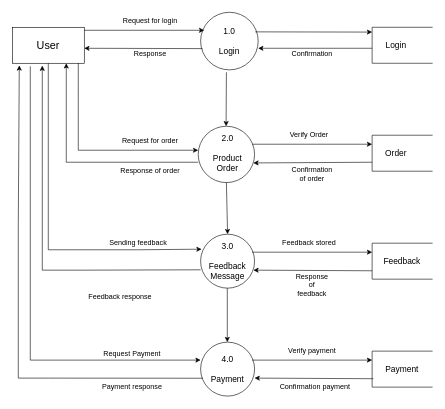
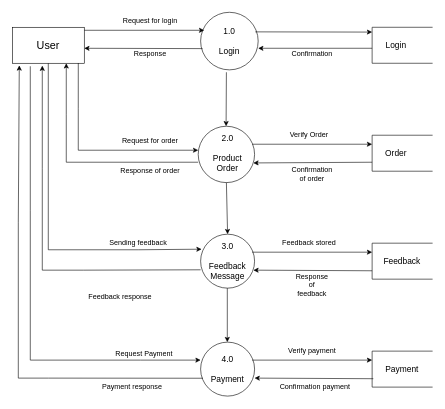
  <mxCell id="0" />
  <mxCell id="1" parent="0" />
  <mxCell id="2" value="" style="ellipse;whiteSpace=wrap;html=1;aspect=fixed;" vertex="1" parent="1"><mxGeometry x="334" y="20" width="96" height="96" as="geometry" /></mxCell>
  <mxCell id="3" value="" style="ellipse;whiteSpace=wrap;html=1;aspect=fixed;" vertex="1" parent="1"><mxGeometry x="330" y="210" width="94" height="94" as="geometry" /></mxCell>
  <mxCell id="4" value="" style="ellipse;whiteSpace=wrap;html=1;aspect=fixed;" vertex="1" parent="1"><mxGeometry x="334" y="390" width="90" height="90" as="geometry" /></mxCell>
  <mxCell id="5" value="" style="ellipse;whiteSpace=wrap;html=1;aspect=fixed;" vertex="1" parent="1"><mxGeometry x="334" y="570" width="90" height="90" as="geometry" /></mxCell>
  <mxCell id="6" value="" style="endArrow=classic;html=1;rounded=0;" edge="1" parent="1"><mxGeometry relative="1" as="geometry"><mxPoint x="378.5" y="480" as="sourcePoint" /><mxPoint x="378.5" y="570" as="targetPoint" /></mxGeometry></mxCell>
  <mxCell id="7" value="&lt;font style=&quot;font-size: 14px;&quot;&gt;1.0&lt;br&gt;&lt;br&gt;Login&lt;/font&gt;" style="text;html=1;align=center;verticalAlign=middle;whiteSpace=wrap;rounded=0;" vertex="1" parent="1"><mxGeometry x="352" y="53" width="60" height="30" as="geometry" /></mxCell>
  <mxCell id="8" value="&lt;font style=&quot;font-size: 14px;&quot;&gt;2.0&lt;br&gt;&lt;br&gt;Product&lt;br&gt;Order&lt;/font&gt;" style="text;html=1;align=center;verticalAlign=middle;whiteSpace=wrap;rounded=0;" vertex="1" parent="1"><mxGeometry x="349" y="240" width="60" height="30" as="geometry" /></mxCell>
  <mxCell id="9" value="&lt;font style=&quot;font-size: 14px;&quot;&gt;3.0&lt;br&gt;&lt;br&gt;Feedback&lt;br&gt;Message&lt;/font&gt;" style="text;html=1;align=center;verticalAlign=middle;whiteSpace=wrap;rounded=0;" vertex="1" parent="1"><mxGeometry x="349" y="420" width="60" height="30" as="geometry" /></mxCell>
  <mxCell id="10" value="&lt;font style=&quot;font-size: 14px;&quot;&gt;4.0&lt;br&gt;&lt;br&gt;Payment&lt;/font&gt;" style="text;html=1;align=center;verticalAlign=middle;whiteSpace=wrap;rounded=0;" vertex="1" parent="1"><mxGeometry x="349" y="600" width="60" height="30" as="geometry" /></mxCell>
  <mxCell id="11" value="" style="rounded=0;whiteSpace=wrap;html=1;" vertex="1" parent="1"><mxGeometry x="20" y="45" width="120" height="60" as="geometry" /></mxCell>
  <mxCell id="12" value="&lt;font style=&quot;font-size: 18px;&quot;&gt;User&lt;/font&gt;" style="text;html=1;align=center;verticalAlign=middle;whiteSpace=wrap;rounded=0;" vertex="1" parent="1"><mxGeometry x="50" y="60" width="60" height="30" as="geometry" /></mxCell>
  <mxCell id="13" value="" style="shape=partialRectangle;whiteSpace=wrap;html=1;bottom=1;right=1;left=1;top=0;fillColor=none;routingCenterX=-0.5;direction=south;" vertex="1" parent="1"><mxGeometry x="620" y="45" width="100" height="60" as="geometry" /></mxCell>
  <mxCell id="14" value="" style="shape=partialRectangle;whiteSpace=wrap;html=1;bottom=1;right=1;left=1;top=0;fillColor=none;routingCenterX=-0.5;direction=south;" vertex="1" parent="1"><mxGeometry x="620" y="225" width="100" height="60" as="geometry" /></mxCell>
  <mxCell id="15" value="" style="shape=partialRectangle;whiteSpace=wrap;html=1;bottom=1;right=1;left=1;top=0;fillColor=none;routingCenterX=-0.5;direction=south;" vertex="1" parent="1"><mxGeometry x="620" y="405" width="100" height="60" as="geometry" /></mxCell>
  <mxCell id="16" value="" style="shape=partialRectangle;whiteSpace=wrap;html=1;bottom=1;right=1;left=1;top=0;fillColor=none;routingCenterX=-0.5;direction=south;" vertex="1" parent="1"><mxGeometry x="620" y="585" width="100" height="60" as="geometry" /></mxCell>
  <mxCell id="17" value="" style="endArrow=classic;html=1;rounded=0;" edge="1" parent="1"><mxGeometry relative="1" as="geometry"><mxPoint x="140" y="50" as="sourcePoint" /><mxPoint x="340" y="50" as="targetPoint" /></mxGeometry></mxCell>
  <mxCell id="18" value="" style="endArrow=classic;html=1;rounded=0;exitX=0.95;exitY=0.34;exitDx=0;exitDy=0;exitPerimeter=0;" edge="1" parent="1" source="2"><mxGeometry relative="1" as="geometry"><mxPoint x="420" y="50" as="sourcePoint" /><mxPoint x="620" y="53" as="targetPoint" /></mxGeometry></mxCell>
  <mxCell id="19" value="" style="endArrow=classic;html=1;rounded=0;" edge="1" parent="1"><mxGeometry relative="1" as="geometry"><mxPoint x="420" y="240" as="sourcePoint" /><mxPoint x="620" y="240" as="targetPoint" /></mxGeometry></mxCell>
  <mxCell id="20" value="" style="endArrow=classic;html=1;rounded=0;" edge="1" parent="1"><mxGeometry relative="1" as="geometry"><mxPoint x="420" y="420" as="sourcePoint" /><mxPoint x="620" y="420" as="targetPoint" /></mxGeometry></mxCell>
  <mxCell id="21" value="" style="endArrow=classic;html=1;rounded=0;" edge="1" parent="1"><mxGeometry relative="1" as="geometry"><mxPoint x="420" y="600" as="sourcePoint" /><mxPoint x="620" y="600" as="targetPoint" /></mxGeometry></mxCell>
  <mxCell id="22" value="" style="endArrow=classic;html=1;rounded=0;entryX=0.978;entryY=0.651;entryDx=0;entryDy=0;entryPerimeter=0;" edge="1" parent="1" target="3"><mxGeometry relative="1" as="geometry"><mxPoint x="620" y="270" as="sourcePoint" /><mxPoint x="460" y="270" as="targetPoint" /></mxGeometry></mxCell>
  <mxCell id="23" value="" style="endArrow=classic;html=1;rounded=0;entryX=0.978;entryY=0.651;entryDx=0;entryDy=0;entryPerimeter=0;" edge="1" parent="1"><mxGeometry relative="1" as="geometry"><mxPoint x="620" y="451" as="sourcePoint" /><mxPoint x="422" y="450" as="targetPoint" /></mxGeometry></mxCell>
  <mxCell id="24" value="" style="endArrow=classic;html=1;rounded=0;entryX=0.978;entryY=0.651;entryDx=0;entryDy=0;entryPerimeter=0;" edge="1" parent="1"><mxGeometry relative="1" as="geometry"><mxPoint x="622" y="631" as="sourcePoint" /><mxPoint x="424" y="630" as="targetPoint" /></mxGeometry></mxCell>
  <mxCell id="25" value="" style="endArrow=classic;html=1;rounded=0;entryX=0.978;entryY=0.651;entryDx=0;entryDy=0;entryPerimeter=0;" edge="1" parent="1"><mxGeometry relative="1" as="geometry"><mxPoint x="620" y="80" as="sourcePoint" /><mxPoint x="430" y="80" as="targetPoint" /></mxGeometry></mxCell>
  <mxCell id="26" value="" style="endArrow=classic;html=1;rounded=0;exitX=0.917;exitY=0.993;exitDx=0;exitDy=0;exitPerimeter=0;" edge="1" parent="1" source="11"><mxGeometry relative="1" as="geometry"><mxPoint x="130" y="110" as="sourcePoint" /><mxPoint x="330" y="250" as="targetPoint" /><Array as="points"><mxPoint x="130" y="180" /><mxPoint x="130" y="250" /><mxPoint x="230" y="250" /></Array></mxGeometry></mxCell>
  <mxCell id="27" value="" style="endArrow=classic;html=1;rounded=0;entryX=0.75;entryY=1;entryDx=0;entryDy=0;" edge="1" parent="1" target="11"><mxGeometry relative="1" as="geometry"><mxPoint x="330" y="270" as="sourcePoint" /><mxPoint x="100" y="110" as="targetPoint" /><Array as="points"><mxPoint x="110" y="270" /><mxPoint x="110" y="190" /></Array></mxGeometry></mxCell>
  <mxCell id="28" value="" style="endArrow=classic;html=1;rounded=0;exitX=0.5;exitY=1;exitDx=0;exitDy=0;entryX=0.018;entryY=0.278;entryDx=0;entryDy=0;entryPerimeter=0;" edge="1" parent="1" source="11" target="4"><mxGeometry relative="1" as="geometry"><mxPoint x="117" y="270" as="sourcePoint" /><mxPoint x="330" y="416" as="targetPoint" /><Array as="points"><mxPoint x="80" y="416" /><mxPoint x="230" y="416" /></Array></mxGeometry></mxCell>
  <mxCell id="29" value="" style="endArrow=classic;html=1;rounded=0;exitX=0.018;exitY=0.66;exitDx=0;exitDy=0;exitPerimeter=0;" edge="1" parent="1"><mxGeometry relative="1" as="geometry"><mxPoint x="334" y="449.4" as="sourcePoint" /><mxPoint x="70" y="109" as="targetPoint" /><Array as="points"><mxPoint x="138.38" y="450" /><mxPoint x="70" y="450" /><mxPoint x="70" y="280" /></Array></mxGeometry></mxCell>
  <mxCell id="30" value="" style="endArrow=classic;html=1;rounded=0;" edge="1" parent="1"><mxGeometry relative="1" as="geometry"><mxPoint x="50" y="110" as="sourcePoint" /><mxPoint x="334" y="600" as="targetPoint" /><Array as="points"><mxPoint x="50" y="350" /><mxPoint x="50" y="600" /><mxPoint x="234" y="600" /></Array></mxGeometry></mxCell>
  <mxCell id="31" value="" style="endArrow=classic;html=1;rounded=0;exitX=0.044;exitY=0.669;exitDx=0;exitDy=0;exitPerimeter=0;entryX=0.097;entryY=1.06;entryDx=0;entryDy=0;entryPerimeter=0;" edge="1" parent="1" source="5" target="11"><mxGeometry relative="1" as="geometry"><mxPoint x="276.02" y="629.4" as="sourcePoint" /><mxPoint x="20" y="289" as="targetPoint" /><Array as="points"><mxPoint x="80.4" y="630" /><mxPoint x="30" y="630" /><mxPoint x="30" y="370" /></Array></mxGeometry></mxCell>
  <mxCell id="32" value="" style="endArrow=classic;html=1;rounded=0;entryX=0.978;entryY=0.651;entryDx=0;entryDy=0;entryPerimeter=0;exitX=0.033;exitY=0.631;exitDx=0;exitDy=0;exitPerimeter=0;" edge="1" parent="1" source="2"><mxGeometry relative="1" as="geometry"><mxPoint x="330" y="80" as="sourcePoint" /><mxPoint x="140" y="80" as="targetPoint" /></mxGeometry></mxCell>
  <mxCell id="33" value="&lt;font style=&quot;font-size: 14px;&quot;&gt;Login&lt;/font&gt;" style="text;html=1;align=center;verticalAlign=middle;whiteSpace=wrap;rounded=0;" vertex="1" parent="1"><mxGeometry x="630" y="60" width="60" height="30" as="geometry" /></mxCell>
  <mxCell id="34" value="&lt;font style=&quot;font-size: 14px;&quot;&gt;Order&lt;/font&gt;" style="text;html=1;align=center;verticalAlign=middle;whiteSpace=wrap;rounded=0;" vertex="1" parent="1"><mxGeometry x="630" y="240" width="60" height="30" as="geometry" /></mxCell>
  <mxCell id="35" value="&lt;font style=&quot;font-size: 14px;&quot;&gt;Feedback&lt;/font&gt;" style="text;html=1;align=center;verticalAlign=middle;whiteSpace=wrap;rounded=0;" vertex="1" parent="1"><mxGeometry x="640" y="420" width="60" height="30" as="geometry" /></mxCell>
  <mxCell id="36" value="&lt;font style=&quot;font-size: 14px;&quot;&gt;Payment&lt;/font&gt;" style="text;html=1;align=center;verticalAlign=middle;whiteSpace=wrap;rounded=0;" vertex="1" parent="1"><mxGeometry x="640" y="600" width="60" height="30" as="geometry" /></mxCell>
  <mxCell id="37" value="Response" style="text;html=1;align=center;verticalAlign=middle;whiteSpace=wrap;rounded=0;" vertex="1" parent="1"><mxGeometry x="220" y="75" width="60" height="30" as="geometry" /></mxCell>
  <mxCell id="38" value="&lt;font style=&quot;font-size: 12px;&quot;&gt;Request for login&lt;/font&gt;" style="text;html=1;align=center;verticalAlign=middle;whiteSpace=wrap;rounded=0;" vertex="1" parent="1"><mxGeometry x="200" y="20" width="100" height="30" as="geometry" /></mxCell>
  <mxCell id="39" value="Confirmation" style="text;html=1;align=center;verticalAlign=middle;whiteSpace=wrap;rounded=0;" vertex="1" parent="1"><mxGeometry x="490" y="75" width="60" height="30" as="geometry" /></mxCell>
  <mxCell id="40" value="Request for order" style="text;html=1;align=center;verticalAlign=middle;whiteSpace=wrap;rounded=0;" vertex="1" parent="1"><mxGeometry x="200" y="220" width="100" height="30" as="geometry" /></mxCell>
  <mxCell id="41" value="Verify Order" style="text;html=1;align=center;verticalAlign=middle;whiteSpace=wrap;rounded=0;" vertex="1" parent="1"><mxGeometry x="480" y="210" width="70" height="30" as="geometry" /></mxCell>
  <mxCell id="42" value="Confirmation of order" style="text;html=1;align=center;verticalAlign=middle;whiteSpace=wrap;rounded=0;" vertex="1" parent="1"><mxGeometry x="490" y="274" width="60" height="30" as="geometry" /></mxCell>
  <mxCell id="43" value="Response of order" style="text;html=1;align=center;verticalAlign=middle;whiteSpace=wrap;rounded=0;" vertex="1" parent="1"><mxGeometry x="195" y="270" width="110" height="30" as="geometry" /></mxCell>
  <mxCell id="44" value="Sending feedback" style="text;html=1;align=center;verticalAlign=middle;whiteSpace=wrap;rounded=0;" vertex="1" parent="1"><mxGeometry x="175" y="390" width="110" height="30" as="geometry" /></mxCell>
  <mxCell id="45" value="Feedback stored" style="text;html=1;align=center;verticalAlign=middle;whiteSpace=wrap;rounded=0;" vertex="1" parent="1"><mxGeometry x="465" y="390" width="100" height="30" as="geometry" /></mxCell>
  <mxCell id="46" value="Response of feedback" style="text;html=1;align=center;verticalAlign=middle;whiteSpace=wrap;rounded=0;" vertex="1" parent="1"><mxGeometry x="490" y="460" width="60" height="30" as="geometry" /></mxCell>
  <mxCell id="47" value="Feedback response" style="text;html=1;align=center;verticalAlign=middle;whiteSpace=wrap;rounded=0;" vertex="1" parent="1"><mxGeometry x="145" y="480" width="110" height="30" as="geometry" /></mxCell>
- <mxCell id="48" value="Request Payment" style="text;html=1;align=center;verticalAlign=middle;whiteSpace=wrap;rounded=0;" vertex="1" parent="1"><mxGeometry x="165" y="575" width="110" height="30" as="geometry" /></mxCell>
+ <mxCell id="48" value="Request Payment" style="text;html=1;align=center;verticalAlign=middle;whiteSpace=wrap;rounded=0;" vertex="1" parent="1"><mxGeometry x="185" y="575" width="110" height="30" as="geometry" /></mxCell>
  <mxCell id="49" value="Verify payment" style="text;html=1;align=center;verticalAlign=middle;whiteSpace=wrap;rounded=0;" vertex="1" parent="1"><mxGeometry x="470" y="570" width="100" height="30" as="geometry" /></mxCell>
  <mxCell id="50" value="Confirmation payment" style="text;html=1;align=center;verticalAlign=middle;whiteSpace=wrap;rounded=0;" vertex="1" parent="1"><mxGeometry x="465" y="630" width="120" height="30" as="geometry" /></mxCell>
  <mxCell id="51" value="Payment response" style="text;html=1;align=center;verticalAlign=middle;whiteSpace=wrap;rounded=0;" vertex="1" parent="1"><mxGeometry x="160" y="630" width="120" height="30" as="geometry" /></mxCell>
  <mxCell id="52" value="" style="endArrow=classic;html=1;rounded=0;" edge="1" parent="1"><mxGeometry relative="1" as="geometry"><mxPoint x="377" y="120" as="sourcePoint" /><mxPoint x="376.5" y="210" as="targetPoint" /></mxGeometry></mxCell>
  <mxCell id="53" value="" style="endArrow=classic;html=1;rounded=0;exitX=0.5;exitY=1;exitDx=0;exitDy=0;entryX=0.5;entryY=0;entryDx=0;entryDy=0;" edge="1" parent="1" source="3" target="4"><mxGeometry relative="1" as="geometry"><mxPoint x="376.5" y="310" as="sourcePoint" /><mxPoint x="376.5" y="385" as="targetPoint" /></mxGeometry></mxCell>
